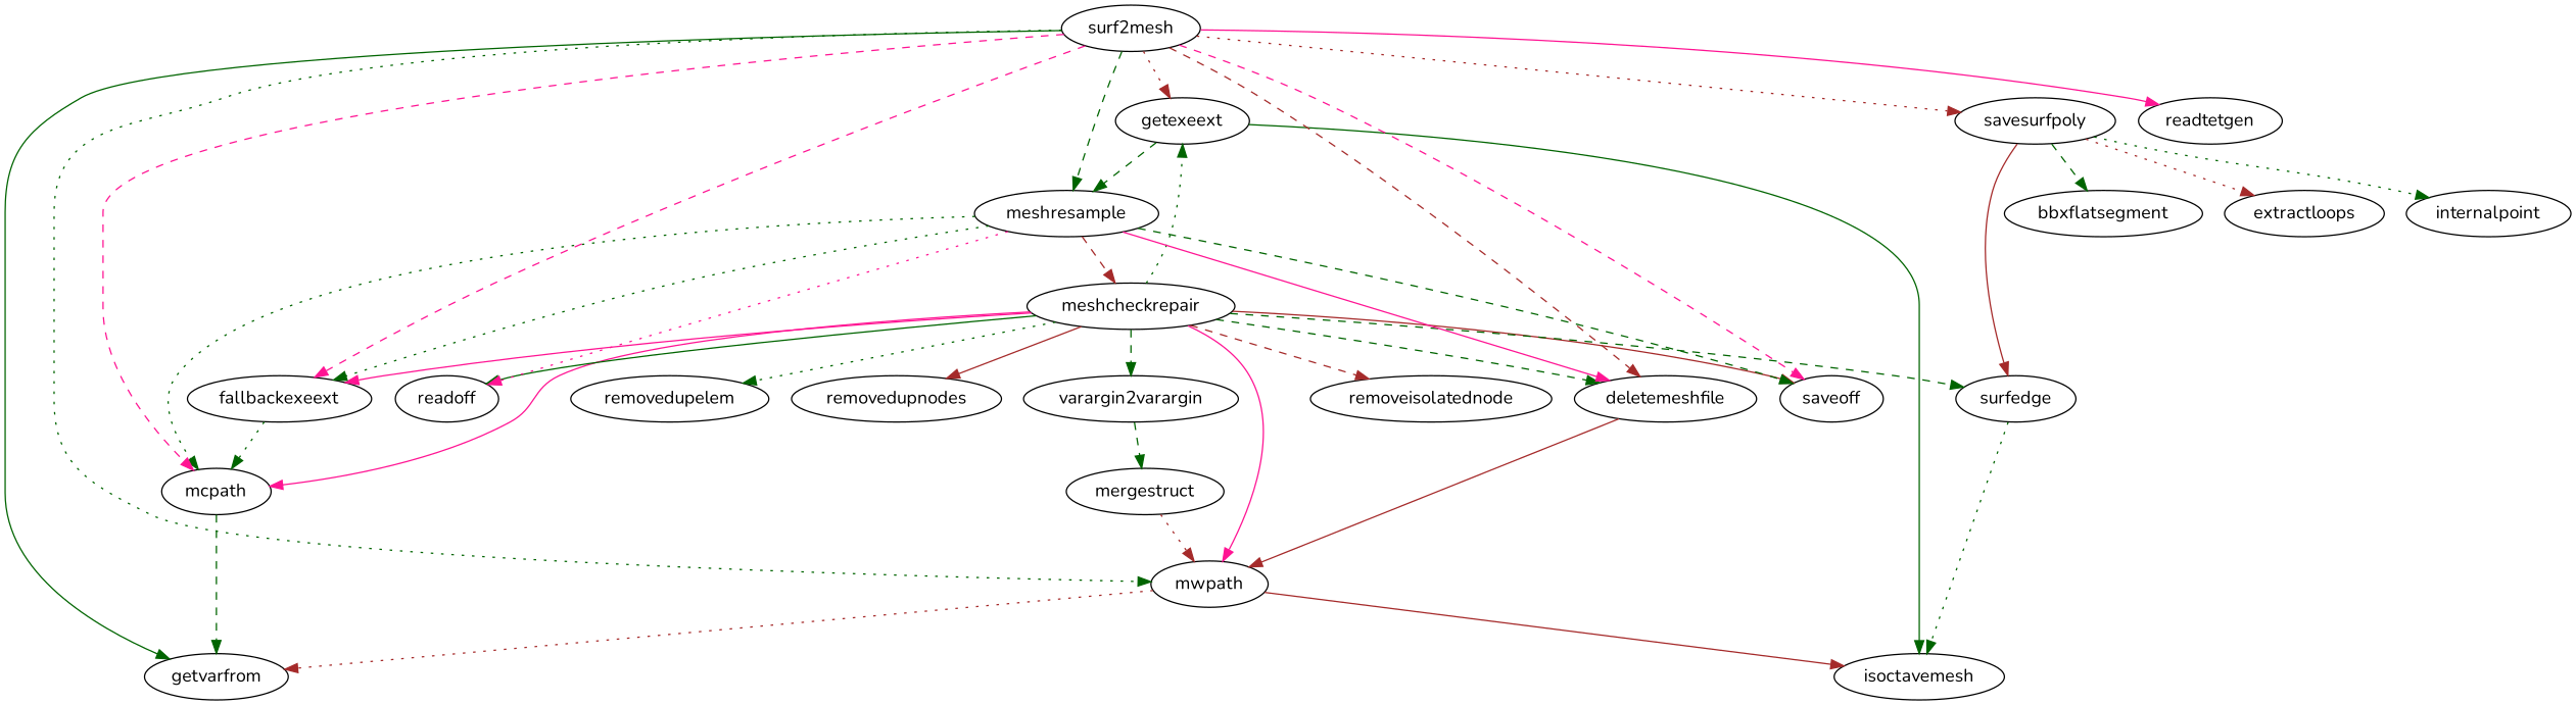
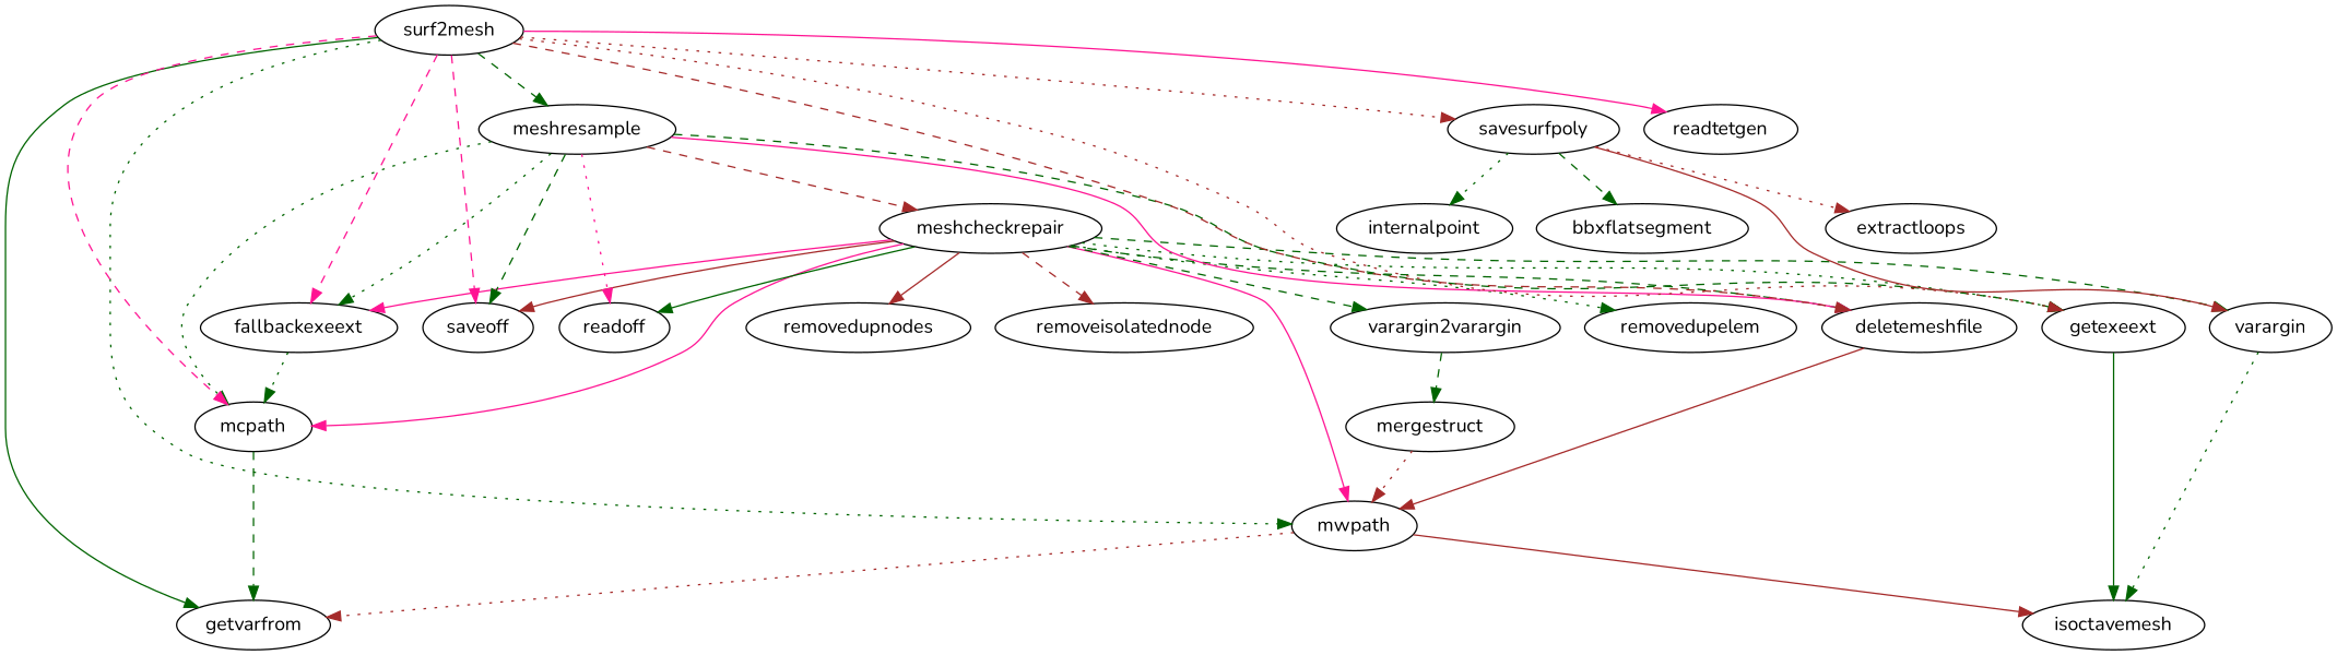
  digraph {
    fontname=Nunito
    node [fontname=Nunito]
    edge [color=darkgreen fontname=Nunito style=dashed]
    deletemeshfile
    mwpath
    isoctavemesh
    getvarfrom
    fallbackexeext
    mcpath
    getexeext
    meshcheckrepair
    readoff
    removedupelem
    removedupnodes
    removeisolatednode
    saveoff
-   surfedge
+   surfedge [label=varargin]
    n15 [label=varargin2varargin]
    mergestruct
    meshresample
    savesurfpoly
    bbxflatsegment
    extractloops
    internalpoint
    surf2mesh
    readtetgen
    deletemeshfile -> mwpath [color=brown style=solid]
    mwpath -> isoctavemesh [color=brown style=solid]
    mwpath -> getvarfrom [color=brown style=dotted]
    fallbackexeext -> mcpath [style=dotted]
    mcpath -> getvarfrom
    getexeext -> isoctavemesh [style=solid]
    meshcheckrepair -> deletemeshfile
    meshcheckrepair -> mwpath [color=deeppink style=solid]
    meshcheckrepair -> fallbackexeext [color=deeppink style=solid]
    meshcheckrepair -> mcpath [color=deeppink style=solid]
    meshcheckrepair -> getexeext [style=dotted]
    meshcheckrepair -> readoff [style=solid]
    meshcheckrepair -> removedupelem [style=dotted]
    meshcheckrepair -> removedupnodes [color=brown style=solid]
    meshcheckrepair -> removeisolatednode [color=brown]
    meshcheckrepair -> saveoff [color=brown style=solid]
    meshcheckrepair -> surfedge
    meshcheckrepair -> n15
    surfedge -> isoctavemesh [style=dotted]
    n15 -> mergestruct
    mergestruct -> mwpath [color=brown style=dotted]
    meshresample -> deletemeshfile [color=deeppink style=solid]
    meshresample -> fallbackexeext [style=dotted]
    meshresample -> mcpath [style=dotted]
-   getexeext -> meshresample
+   meshresample -> getexeext
    meshresample -> meshcheckrepair [color=brown]
    meshresample -> readoff [color=deeppink style=dotted]
    meshresample -> saveoff
    savesurfpoly -> surfedge [color=brown style=solid]
    savesurfpoly -> bbxflatsegment
    savesurfpoly -> extractloops [color=brown style=dotted]
    savesurfpoly -> internalpoint [style=dotted]
    surf2mesh -> deletemeshfile [color=brown]
    surf2mesh -> mwpath [style=dotted]
    surf2mesh -> getvarfrom [style=solid]
    surf2mesh -> fallbackexeext [color=deeppink]
    surf2mesh -> mcpath [color=deeppink]
    surf2mesh -> getexeext [color=brown style=dotted]
    surf2mesh -> saveoff [color=deeppink]
    surf2mesh -> meshresample
    surf2mesh -> savesurfpoly [color=brown style=dotted]
    surf2mesh -> readtetgen [color=deeppink style=solid]
  }
